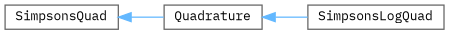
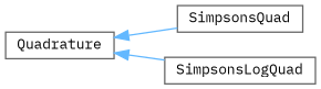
  digraph {
    fontname="IBM Plex Mono"
    rankdir=LR
    node [color=grey40 fillcolor=white fontname="IBM Plex Mono" fontsize=10 shape=box style=filled]
    edge [color=steelblue1 dir=back fontname="IBM Plex Mono" fontsize=10 labelfontname=Helvetica labelfontsize=10 style=solid]
    n1 [height=0.2 label=Quadrature width=0.4]
    n2 [height=0.2 label=SimpsonsQuad width=0.4]
    n3 [height=0.2 label=SimpsonsLogQuad width=0.4]
-   n2 -> n1
+   n1 -> n2
    n1 -> n3
  }
